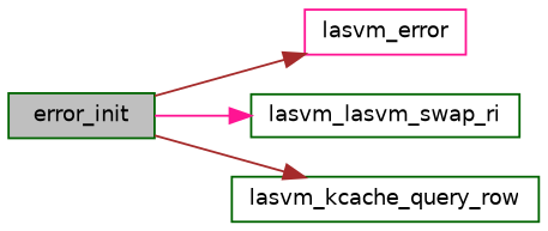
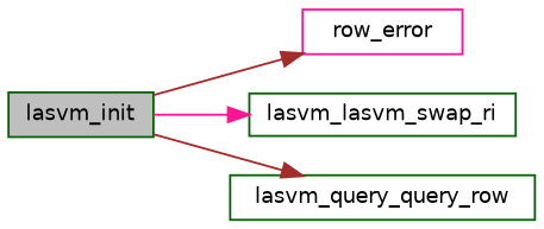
  digraph {
    rankdir=LR
    node [color=darkgreen fillcolor=white fontname=Helvetica fontsize=10 shape=record style=filled]
    edge [color=brown fontname=Helvetica fontsize=10 labelfontname=Helvetica labelfontsize=10 style=solid]
-   n1 [fillcolor=grey75 fontcolor=black height=0.2 label=error_init width=0.4]
-   n2 [color=deeppink height=0.2 label=lasvm_error width=0.4]
+   n1 [fillcolor=grey75 fontcolor=black height=0.2 label=lasvm_init width=0.4]
+   n2 [color=deeppink height=0.2 label=row_error width=0.4]
    n3 [height=0.2 label=lasvm_lasvm_swap_ri width=0.4]
-   n4 [height=0.2 label=lasvm_kcache_query_row width=0.4]
+   n4 [height=0.2 label=lasvm_query_query_row width=0.4]
    n1 -> n2
    n1 -> n3 [color=deeppink]
    n1 -> n4
  }
